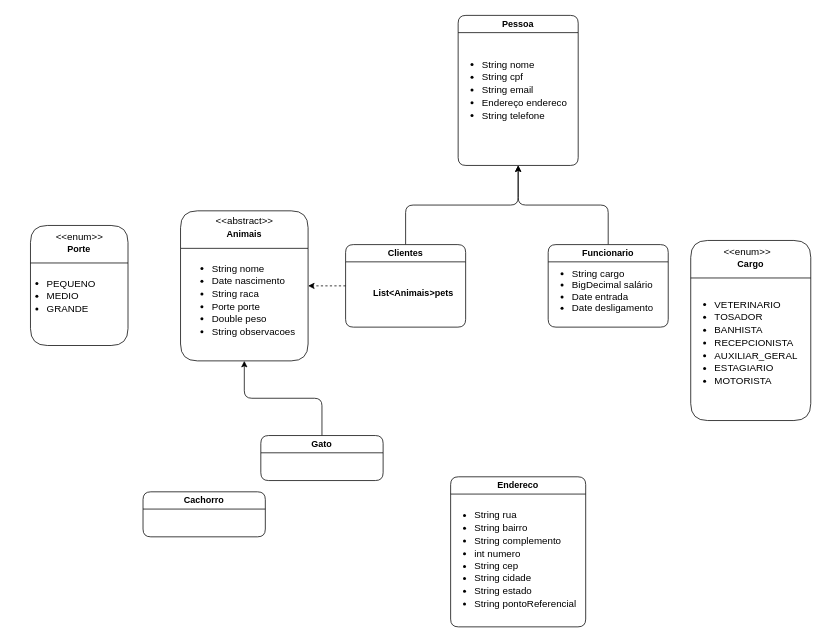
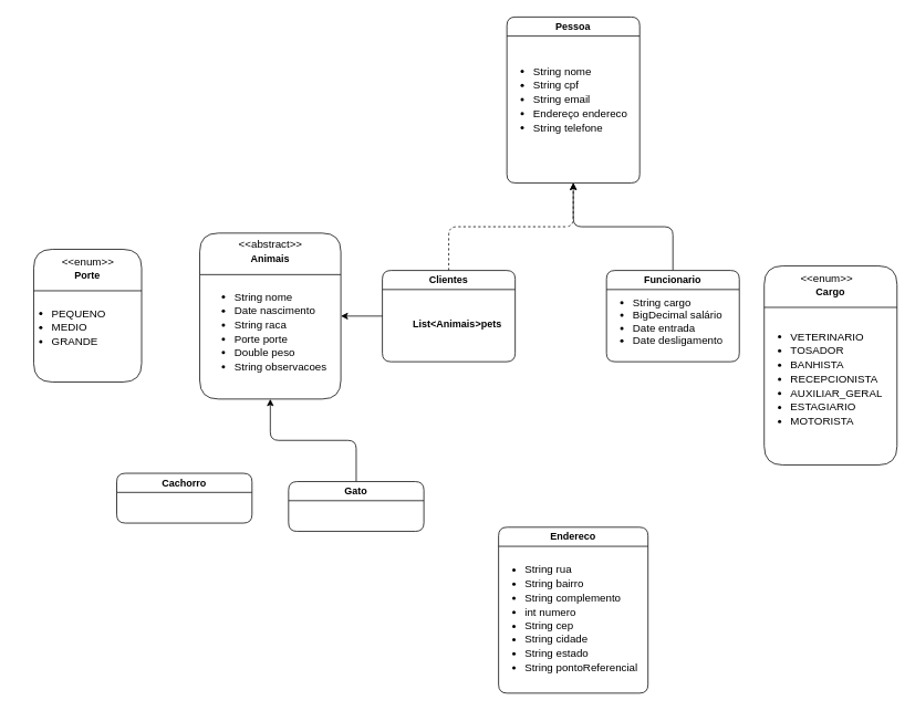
  <mxCell id="0" />
  <mxCell id="1" parent="0" />
- <mxCell id="2" style="edgeStyle=orthogonalEdgeStyle;rounded=1;orthogonalLoop=1;jettySize=auto;html=1;exitX=0;exitY=0.5;exitDx=0;exitDy=0;entryX=1;entryY=0.5;entryDx=0;entryDy=0;fontSize=13;dashed=1;" parent="1" source="4" target="8" edge="1"><mxGeometry relative="1" as="geometry" /></mxCell>
- <mxCell id="3" style="edgeStyle=orthogonalEdgeStyle;rounded=1;orthogonalLoop=1;jettySize=auto;html=1;exitX=0.5;exitY=0;exitDx=0;exitDy=0;entryX=0.5;entryY=1;entryDx=0;entryDy=0;fontSize=13;" parent="1" source="4" target="17" edge="1"><mxGeometry relative="1" as="geometry" /></mxCell>
+ <mxCell id="2" style="edgeStyle=orthogonalEdgeStyle;rounded=1;orthogonalLoop=1;jettySize=auto;html=1;exitX=0;exitY=0.5;exitDx=0;exitDy=0;entryX=1;entryY=0.5;entryDx=0;entryDy=0;fontSize=13;" parent="1" source="4" target="8" edge="1"><mxGeometry relative="1" as="geometry" /></mxCell>
+ <mxCell id="3" style="edgeStyle=orthogonalEdgeStyle;rounded=1;orthogonalLoop=1;jettySize=auto;html=1;exitX=0.5;exitY=0;exitDx=0;exitDy=0;entryX=0.5;entryY=1;entryDx=0;entryDy=0;fontSize=13;dashed=1;" parent="1" source="4" target="17" edge="1"><mxGeometry relative="1" as="geometry" /></mxCell>
  <mxCell id="4" value="Clientes" style="swimlane;whiteSpace=wrap;html=1;rounded=1;" parent="1" vertex="1"><mxGeometry x="460" y="325.5" width="160" height="110" as="geometry" /></mxCell>
  <mxCell id="5" value="List&amp;lt;Animais&amp;gt;pets" style="text;html=1;align=center;verticalAlign=middle;resizable=0;points=[];autosize=1;strokeColor=none;fillColor=none;fontStyle=1;rounded=1;" parent="4" vertex="1"><mxGeometry x="25" y="50" width="130" height="30" as="geometry" /></mxCell>
  <mxCell id="6" value="Endereco" style="swimlane;whiteSpace=wrap;html=1;rounded=1;" parent="1" vertex="1"><mxGeometry x="600" y="635" width="180" height="200" as="geometry" /></mxCell>
  <mxCell id="7" value="&lt;ul style=&quot;font-size: 13px; line-height: 130%;&quot;&gt;&lt;li&gt;String rua&lt;/li&gt;&lt;li style=&quot;&quot;&gt;String bairro&lt;/li&gt;&lt;li style=&quot;&quot;&gt;&lt;span style=&quot;background-color: initial;&quot;&gt;String complemento&lt;/span&gt;&lt;br&gt;&lt;/li&gt;&lt;li&gt;int numero&lt;/li&gt;&lt;li&gt;String cep&lt;/li&gt;&lt;li&gt;String cidade&lt;/li&gt;&lt;li&gt;String estado&lt;/li&gt;&lt;li&gt;String pontoReferencial&lt;/li&gt;&lt;/ul&gt;" style="text;html=1;align=left;verticalAlign=middle;resizable=0;points=[];autosize=1;strokeColor=none;fillColor=none;rounded=1;" parent="6" vertex="1"><mxGeometry x="-10" y="26" width="200" height="170" as="geometry" /></mxCell>
  <mxCell id="8" value="Animais" style="swimlane;whiteSpace=wrap;html=1;rounded=1;startSize=50;spacingTop=13;" parent="1" vertex="1"><mxGeometry x="240" y="280.5" width="170" height="200" as="geometry" /></mxCell>
  <mxCell id="9" value="&lt;ul style=&quot;font-size: 13px; line-height: 130%;&quot;&gt;&lt;li&gt;String nome&lt;/li&gt;&lt;li style=&quot;&quot;&gt;&lt;span style=&quot;background-color: initial;&quot;&gt;Date nascimento&lt;/span&gt;&lt;/li&gt;&lt;li style=&quot;&quot;&gt;&lt;span style=&quot;background-color: initial;&quot;&gt;String raca&lt;/span&gt;&lt;/li&gt;&lt;li style=&quot;&quot;&gt;Porte porte&lt;/li&gt;&lt;li style=&quot;&quot;&gt;Double peso&lt;/li&gt;&lt;li style=&quot;&quot;&gt;String observacoes&lt;/li&gt;&lt;/ul&gt;" style="text;html=1;align=left;verticalAlign=middle;resizable=0;points=[];autosize=1;strokeColor=none;fillColor=none;rounded=1;" parent="8" vertex="1"><mxGeometry y="49" width="170" height="140" as="geometry" /></mxCell>
  <mxCell id="10" value="&amp;lt;&amp;lt;abstract&amp;gt;&amp;gt;" style="text;html=1;align=center;verticalAlign=middle;resizable=0;points=[];autosize=1;strokeColor=none;fillColor=none;fontSize=13;" parent="8" vertex="1"><mxGeometry x="35" y="-2" width="100" height="30" as="geometry" /></mxCell>
- <mxCell id="11" value="Cachorro" style="swimlane;whiteSpace=wrap;html=1;rounded=1;" parent="1" vertex="1"><mxGeometry x="190" y="655" width="163" height="60" as="geometry" /></mxCell>
+ <mxCell id="11" value="Cachorro" style="swimlane;whiteSpace=wrap;html=1;rounded=1;" parent="1" vertex="1"><mxGeometry x="140" y="570" width="163" height="60" as="geometry" /></mxCell>
  <mxCell id="12" style="edgeStyle=orthogonalEdgeStyle;rounded=1;orthogonalLoop=1;jettySize=auto;html=1;exitX=0.5;exitY=0;exitDx=0;exitDy=0;fontSize=13;entryX=0.5;entryY=1;entryDx=0;entryDy=0;" parent="1" source="13" target="8" edge="1"><mxGeometry relative="1" as="geometry"><mxPoint x="310" y="530" as="targetPoint" /></mxGeometry></mxCell>
  <mxCell id="13" value="Gato" style="swimlane;whiteSpace=wrap;html=1;rounded=1;" parent="1" vertex="1"><mxGeometry x="347" y="580" width="163" height="60" as="geometry" /></mxCell>
  <mxCell id="14" value="Porte" style="swimlane;whiteSpace=wrap;html=1;rounded=1;startSize=50;spacingTop=14;" parent="1" vertex="1"><mxGeometry x="40" y="300" width="130" height="160" as="geometry" /></mxCell>
  <mxCell id="15" value="&lt;ul style=&quot;font-size: 13px; line-height: 130%;&quot;&gt;&lt;li&gt;PEQUENO&lt;/li&gt;&lt;li&gt;MEDIO&lt;/li&gt;&lt;li&gt;GRANDE&lt;/li&gt;&lt;/ul&gt;" style="text;html=1;align=left;verticalAlign=middle;resizable=0;points=[];autosize=1;strokeColor=none;fillColor=none;rounded=1;labelBackgroundColor=none;spacing=2;rotation=0;" parent="14" vertex="1"><mxGeometry x="-20" y="50" width="130" height="90" as="geometry" /></mxCell>
  <mxCell id="16" value="&amp;lt;&amp;lt;enum&amp;gt;&amp;gt;" style="text;html=1;align=center;verticalAlign=middle;resizable=0;points=[];autosize=1;strokeColor=none;fillColor=none;fontSize=13;" parent="14" vertex="1"><mxGeometry x="20" width="90" height="30" as="geometry" /></mxCell>
  <mxCell id="17" value="Pessoa" style="swimlane;whiteSpace=wrap;html=1;rounded=1;" parent="1" vertex="1"><mxGeometry x="610" y="20" width="160" height="200" as="geometry" /></mxCell>
  <mxCell id="18" value="&lt;ul style=&quot;font-size: 13px; line-height: 130%;&quot;&gt;&lt;li&gt;String nome&lt;/li&gt;&lt;li style=&quot;&quot;&gt;String cpf&lt;/li&gt;&lt;li style=&quot;&quot;&gt;String email&lt;/li&gt;&lt;li style=&quot;&quot;&gt;Endereço endereco&lt;/li&gt;&lt;li&gt;String telefone&lt;/li&gt;&lt;/ul&gt;" style="text;html=1;align=left;verticalAlign=middle;resizable=0;points=[];autosize=1;strokeColor=none;fillColor=none;rounded=1;" parent="17" vertex="1"><mxGeometry x="-10" y="40" width="180" height="120" as="geometry" /></mxCell>
  <mxCell id="19" style="edgeStyle=orthogonalEdgeStyle;rounded=1;orthogonalLoop=1;jettySize=auto;html=1;exitX=0.5;exitY=0;exitDx=0;exitDy=0;entryX=0.5;entryY=1;entryDx=0;entryDy=0;fontSize=13;" parent="1" source="20" target="17" edge="1"><mxGeometry relative="1" as="geometry" /></mxCell>
  <mxCell id="20" value="Funcionario" style="swimlane;whiteSpace=wrap;html=1;rounded=1;" parent="1" vertex="1"><mxGeometry x="730" y="325.5" width="160" height="110" as="geometry" /></mxCell>
  <mxCell id="21" value="&lt;ul&gt;&lt;li&gt;String cargo&lt;/li&gt;&lt;li&gt;BigDecimal salário&lt;/li&gt;&lt;li&gt;Date entrada&lt;/li&gt;&lt;li&gt;Date desligamento&lt;/li&gt;&lt;/ul&gt;" style="text;strokeColor=none;fillColor=none;html=1;whiteSpace=wrap;verticalAlign=middle;overflow=hidden;rounded=1;labelBackgroundColor=none;fontSize=13;" parent="20" vertex="1"><mxGeometry x="-10" y="15" width="160" height="80" as="geometry" /></mxCell>
  <mxCell id="22" value="Cargo" style="swimlane;whiteSpace=wrap;html=1;rounded=1;startSize=50;spacingTop=14;" vertex="1" parent="1"><mxGeometry x="920" y="320" width="160" height="240" as="geometry" /></mxCell>
  <mxCell id="23" value="&lt;ul style=&quot;font-size: 13px; line-height: 130%;&quot;&gt;&lt;li&gt;VETERINARIO&lt;/li&gt;&lt;li&gt;TOSADOR&lt;/li&gt;&lt;li&gt;BANHISTA&lt;/li&gt;&lt;li&gt;RECEPCIONISTA&lt;/li&gt;&lt;li&gt;AUXILIAR_GERAL&lt;/li&gt;&lt;li&gt;ESTAGIARIO&lt;/li&gt;&lt;li&gt;MOTORISTA&lt;/li&gt;&lt;/ul&gt;" style="text;html=1;align=left;verticalAlign=middle;resizable=0;points=[];autosize=1;strokeColor=none;fillColor=none;rounded=1;labelBackgroundColor=none;spacing=2;rotation=0;" vertex="1" parent="22"><mxGeometry x="-10" y="57" width="170" height="160" as="geometry" /></mxCell>
  <mxCell id="24" value="&amp;lt;&amp;lt;enum&amp;gt;&amp;gt;" style="text;html=1;align=center;verticalAlign=middle;resizable=0;points=[];autosize=1;strokeColor=none;fillColor=none;fontSize=13;" vertex="1" parent="22"><mxGeometry x="30" width="90" height="30" as="geometry" /></mxCell>
